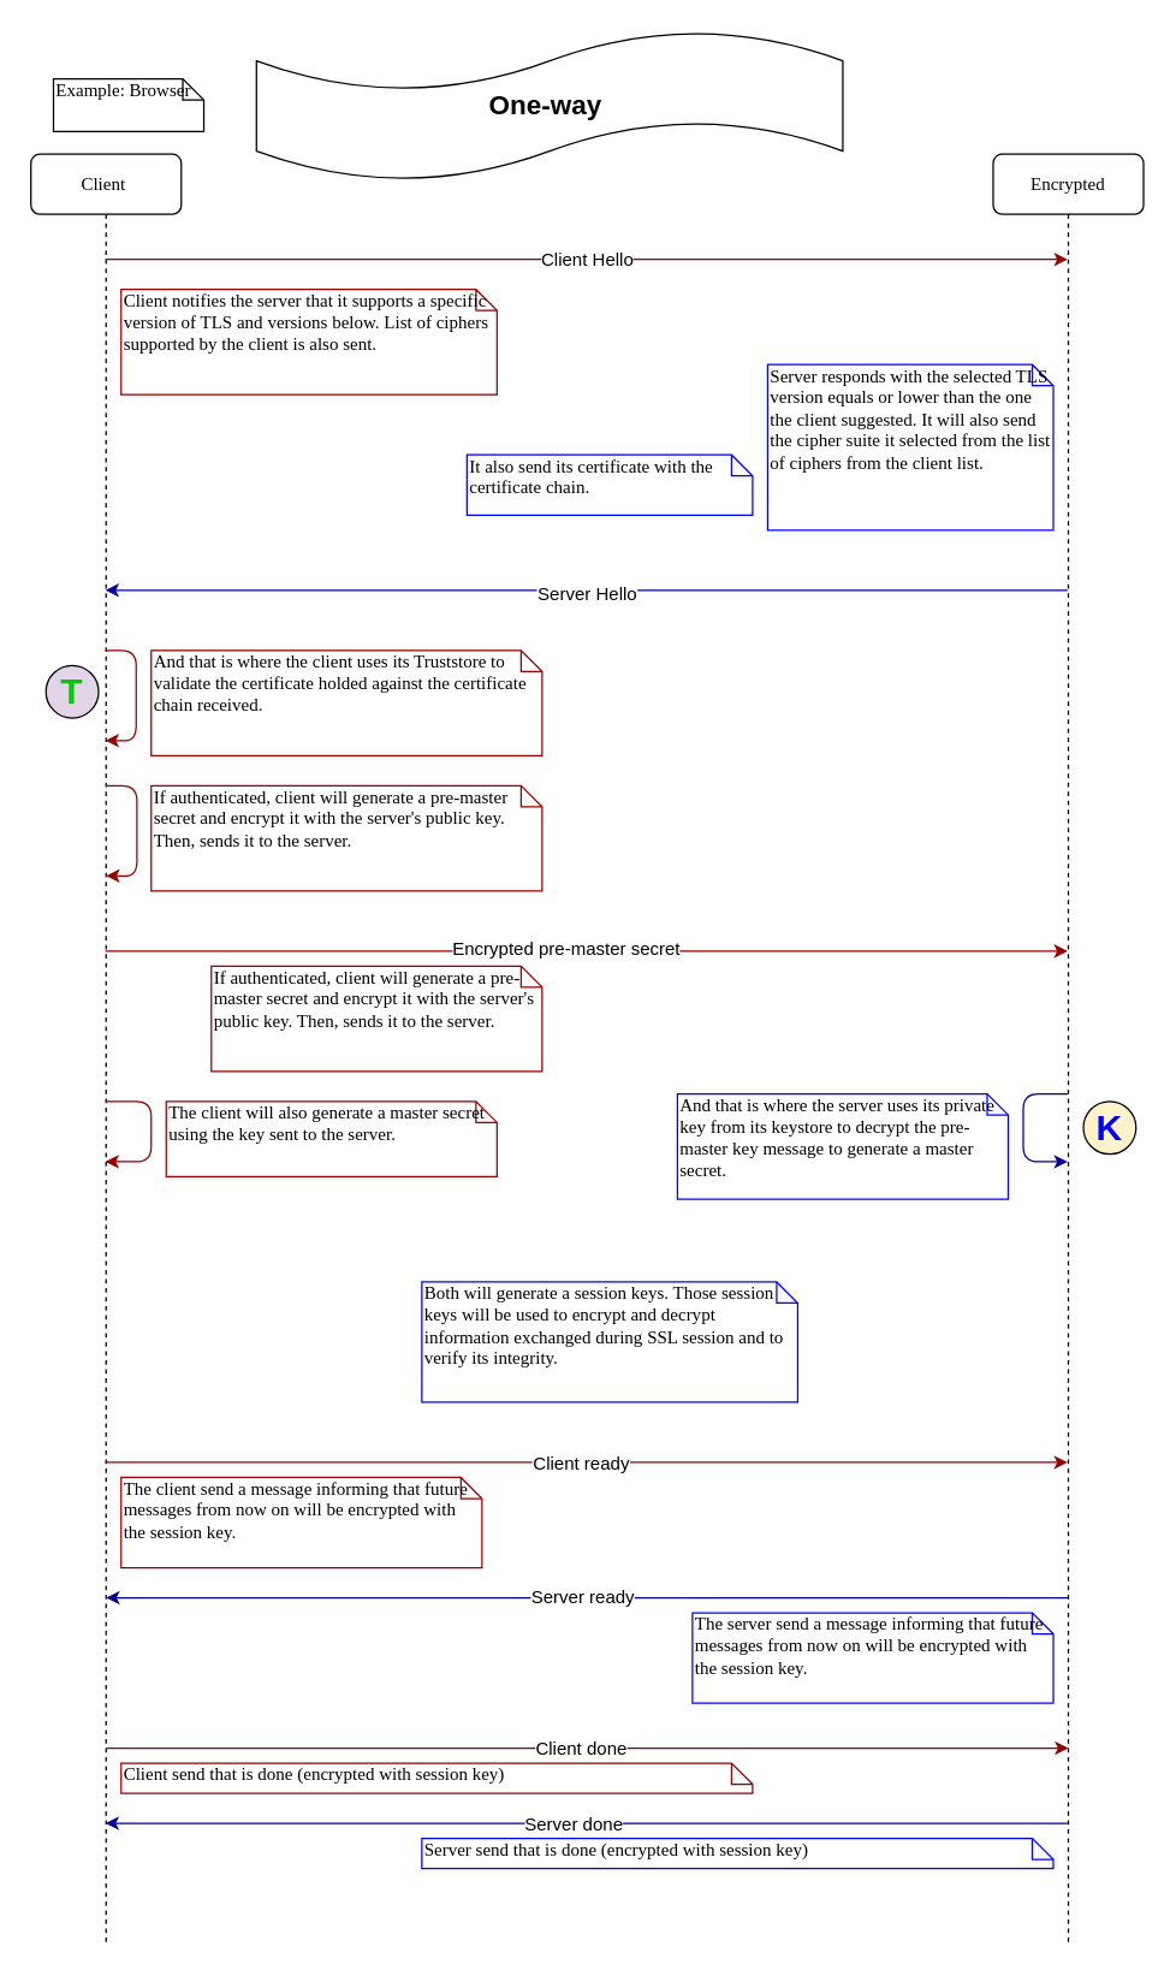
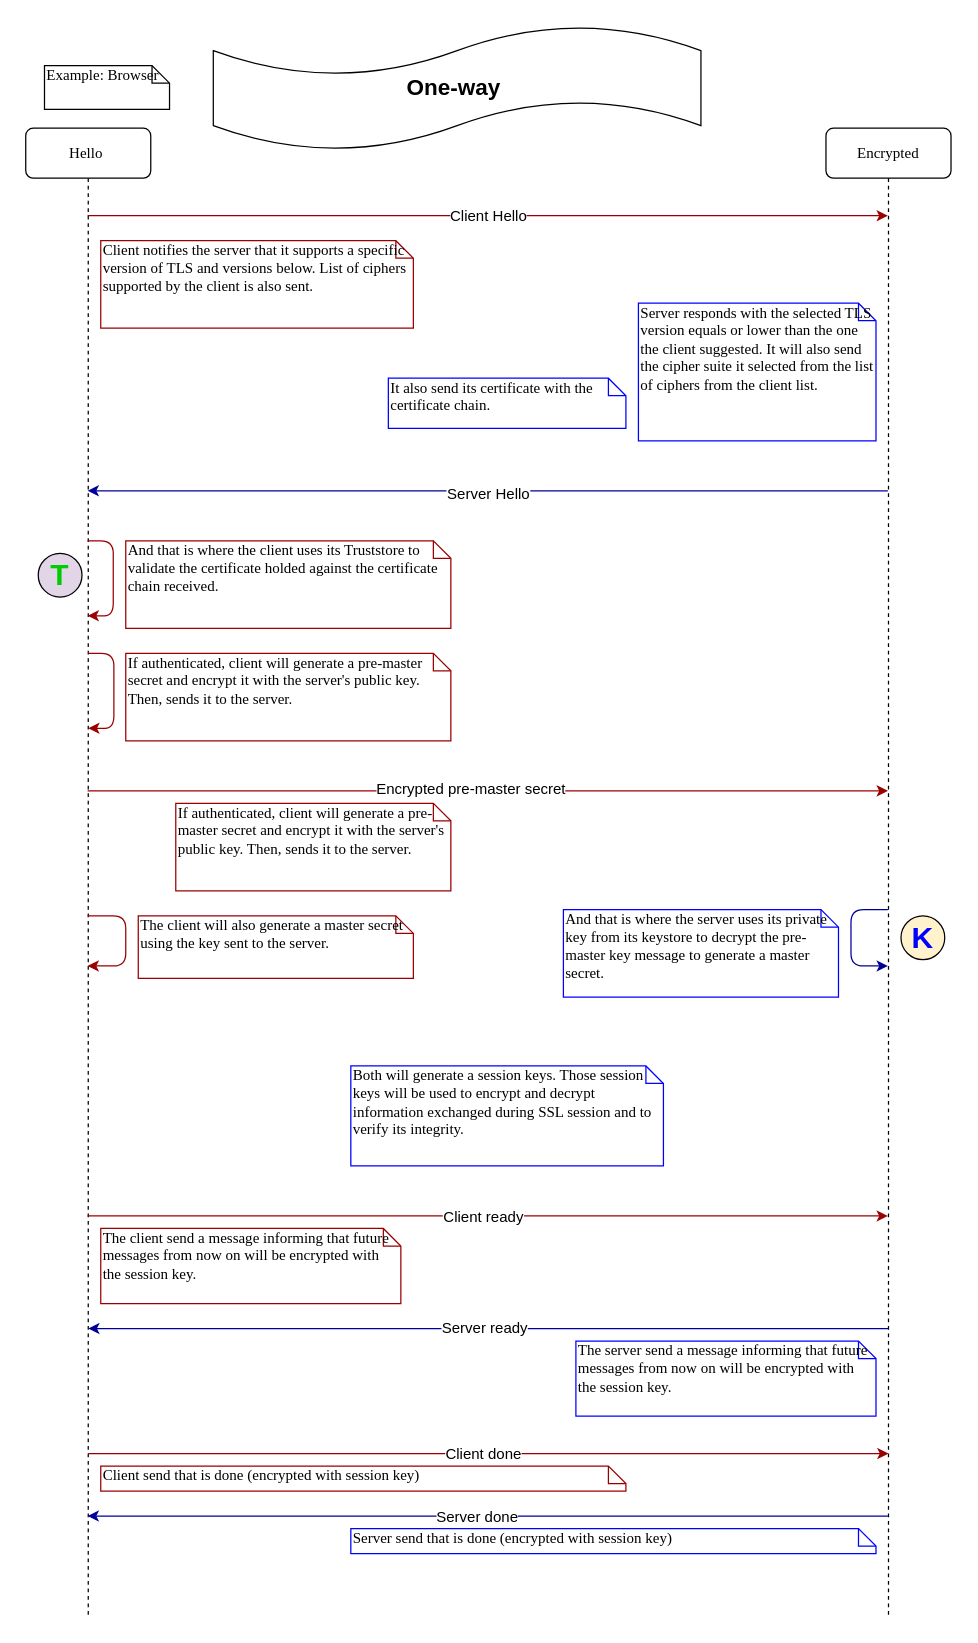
  <mxCell id="0" />
  <mxCell id="1" parent="0" />
  <mxCell id="2" value="Encrypted" style="shape=umlLifeline;perimeter=lifelinePerimeter;whiteSpace=wrap;html=1;container=1;collapsible=0;recursiveResize=0;outlineConnect=0;rounded=1;shadow=0;comic=0;labelBackgroundColor=none;strokeWidth=1;fontFamily=Verdana;fontSize=12;align=center;" parent="1" vertex="1"><mxGeometry x="660" y="102" width="100" height="1190" as="geometry" /></mxCell>
- <mxCell id="3" value="Client&amp;nbsp;" style="shape=umlLifeline;perimeter=lifelinePerimeter;whiteSpace=wrap;html=1;container=1;collapsible=0;recursiveResize=0;outlineConnect=0;rounded=1;shadow=0;comic=0;labelBackgroundColor=none;strokeWidth=1;fontFamily=Verdana;fontSize=12;align=center;" parent="1" vertex="1"><mxGeometry x="20" y="102" width="100" height="1190" as="geometry" /></mxCell>
+ <mxCell id="3" value="Hello&amp;nbsp;" style="shape=umlLifeline;perimeter=lifelinePerimeter;whiteSpace=wrap;html=1;container=1;collapsible=0;recursiveResize=0;outlineConnect=0;rounded=1;shadow=0;comic=0;labelBackgroundColor=none;strokeWidth=1;fontFamily=Verdana;fontSize=12;align=center;" parent="1" vertex="1"><mxGeometry x="20" y="102" width="100" height="1190" as="geometry" /></mxCell>
  <mxCell id="4" value="Client notifies the server that it supports a specific version of TLS and versions below. List of ciphers supported by the client is also sent." style="shape=note;whiteSpace=wrap;html=1;size=14;verticalAlign=top;align=left;spacingTop=-6;rounded=0;shadow=0;comic=0;labelBackgroundColor=none;strokeWidth=1;fontFamily=Verdana;fontSize=12;strokeColor=#990000;" parent="1" vertex="1"><mxGeometry x="80" y="192" width="250" height="70" as="geometry" /></mxCell>
  <mxCell id="5" value="&lt;h2&gt;One-way&amp;nbsp;&lt;/h2&gt;" style="shape=tape;whiteSpace=wrap;html=1;" vertex="1" parent="1"><mxGeometry x="170" y="20" width="390" height="100" as="geometry" /></mxCell>
  <mxCell id="6" value="" style="endArrow=classic;html=1;strokeColor=#990000;" edge="1" parent="1" source="3" target="2"><mxGeometry width="50" height="50" relative="1" as="geometry"><mxPoint x="90" y="262" as="sourcePoint" /><mxPoint x="140" y="212" as="targetPoint" /><Array as="points"><mxPoint x="250" y="172" /></Array></mxGeometry></mxCell>
  <mxCell id="7" value="Client Hello" style="text;html=1;align=center;verticalAlign=middle;resizable=0;points=[];;labelBackgroundColor=#ffffff;" vertex="1" connectable="0" parent="6"><mxGeometry x="-0.436" y="-127" relative="1" as="geometry"><mxPoint x="139.5" y="-127" as="offset" /></mxGeometry></mxCell>
  <mxCell id="8" value="Example: Browser" style="shape=note;whiteSpace=wrap;html=1;size=14;verticalAlign=top;align=left;spacingTop=-6;rounded=0;shadow=0;comic=0;labelBackgroundColor=none;strokeWidth=1;fontFamily=Verdana;fontSize=12" vertex="1" parent="1"><mxGeometry x="35" y="52" width="100" height="35" as="geometry" /></mxCell>
  <mxCell id="9" value="" style="endArrow=classic;html=1;strokeColor=#000099;" edge="1" parent="1" source="2" target="3"><mxGeometry width="50" height="50" relative="1" as="geometry"><mxPoint x="700" y="392" as="sourcePoint" /><mxPoint x="440" y="402" as="targetPoint" /><Array as="points"><mxPoint x="600" y="392" /><mxPoint x="480" y="392" /><mxPoint x="450" y="392" /><mxPoint x="410" y="392" /><mxPoint x="290" y="392" /></Array></mxGeometry></mxCell>
  <mxCell id="10" value="Server Hello" style="text;html=1;align=center;verticalAlign=middle;resizable=0;points=[];;labelBackgroundColor=#ffffff;" vertex="1" connectable="0" parent="9"><mxGeometry x="-0.07" y="4" relative="1" as="geometry"><mxPoint x="-22" y="-2" as="offset" /></mxGeometry></mxCell>
  <mxCell id="11" value="Server responds with the selected TLS version equals or lower than the one the client suggested. It will also send the cipher suite it selected from the list of ciphers from the client list." style="shape=note;whiteSpace=wrap;html=1;size=14;verticalAlign=top;align=left;spacingTop=-6;rounded=0;shadow=0;comic=0;labelBackgroundColor=none;strokeWidth=1;fontFamily=Verdana;fontSize=12;strokeColor=#0000FF;" vertex="1" parent="1"><mxGeometry x="510" y="242" width="190" height="110" as="geometry" /></mxCell>
  <mxCell id="12" value="It also send its certificate with the certificate chain." style="shape=note;whiteSpace=wrap;html=1;size=14;verticalAlign=top;align=left;spacingTop=-6;rounded=0;shadow=0;comic=0;labelBackgroundColor=none;strokeWidth=1;fontFamily=Verdana;fontSize=12;strokeColor=#0000FF;" vertex="1" parent="1"><mxGeometry x="310" y="302" width="190" height="40" as="geometry" /></mxCell>
  <mxCell id="13" value="" style="endArrow=classic;html=1;strokeColor=#990000;" edge="1" parent="1"><mxGeometry width="50" height="50" relative="1" as="geometry"><mxPoint x="69.5" y="432" as="sourcePoint" /><mxPoint x="69.5" y="492" as="targetPoint" /><Array as="points"><mxPoint x="90" y="432" /><mxPoint x="90" y="462" /><mxPoint x="90" y="492" /></Array></mxGeometry></mxCell>
  <mxCell id="14" value="And that is where the client uses its Truststore to validate the certificate holded against the certificate chain received." style="shape=note;whiteSpace=wrap;html=1;size=14;verticalAlign=top;align=left;spacingTop=-6;rounded=0;shadow=0;comic=0;labelBackgroundColor=none;strokeWidth=1;fontFamily=Verdana;fontSize=12;fillColor=none;strokeColor=#990000;" vertex="1" parent="1"><mxGeometry x="100" y="432" width="260" height="70" as="geometry" /></mxCell>
  <mxCell id="15" value="&lt;h1&gt;&lt;font color=&quot;#00cc00&quot;&gt;T&lt;/font&gt;&lt;/h1&gt;" style="ellipse;whiteSpace=wrap;html=1;aspect=fixed;fillColor=#e1d5e7;" vertex="1" parent="1"><mxGeometry x="30" y="442" width="35" height="35" as="geometry" /></mxCell>
  <mxCell id="16" value="" style="endArrow=classic;html=1;strokeColor=#990000;" edge="1" parent="1"><mxGeometry width="50" height="50" relative="1" as="geometry"><mxPoint x="70" y="522" as="sourcePoint" /><mxPoint x="70" y="582" as="targetPoint" /><Array as="points"><mxPoint x="90.5" y="522" /><mxPoint x="90.5" y="552" /><mxPoint x="90.5" y="582" /></Array></mxGeometry></mxCell>
  <mxCell id="17" value="If authenticated, client will generate a pre-master secret and encrypt it with the server's public key. Then, sends it to the server." style="shape=note;whiteSpace=wrap;html=1;size=14;verticalAlign=top;align=left;spacingTop=-6;rounded=0;shadow=0;comic=0;labelBackgroundColor=none;strokeWidth=1;fontFamily=Verdana;fontSize=12;fillColor=none;strokeColor=#990000;" vertex="1" parent="1"><mxGeometry x="100" y="522" width="260" height="70" as="geometry" /></mxCell>
  <mxCell id="18" value="" style="endArrow=classic;html=1;strokeColor=#990000;" edge="1" parent="1" source="3" target="2"><mxGeometry width="50" height="50" relative="1" as="geometry"><mxPoint x="120" y="672" as="sourcePoint" /><mxPoint x="170" y="622" as="targetPoint" /><Array as="points"><mxPoint x="420" y="632" /></Array></mxGeometry></mxCell>
  <mxCell id="19" value="Encrypted pre-master secret" style="text;html=1;align=center;verticalAlign=middle;resizable=0;points=[];;labelBackgroundColor=#ffffff;" vertex="1" connectable="0" parent="18"><mxGeometry x="0.095" y="45" relative="1" as="geometry"><mxPoint x="-44" y="43" as="offset" /></mxGeometry></mxCell>
  <mxCell id="20" value="If authenticated, client will generate a pre-master secret and encrypt it with the server's public key. Then, sends it to the server." style="shape=note;whiteSpace=wrap;html=1;size=14;verticalAlign=top;align=left;spacingTop=-6;rounded=0;shadow=0;comic=0;labelBackgroundColor=none;strokeWidth=1;fontFamily=Verdana;fontSize=12;fillColor=none;strokeColor=#990000;" vertex="1" parent="1"><mxGeometry x="140" y="642" width="220" height="70" as="geometry" /></mxCell>
  <mxCell id="21" value="" style="endArrow=classic;html=1;strokeColor=#000099;" edge="1" parent="1" source="2" target="2"><mxGeometry width="50" height="50" relative="1" as="geometry"><mxPoint x="650" y="772" as="sourcePoint" /><mxPoint x="670" y="892" as="targetPoint" /><Array as="points"><mxPoint x="680" y="727" /><mxPoint x="680" y="772" /></Array></mxGeometry></mxCell>
  <mxCell id="22" value="And that is where the server uses its private key from its keystore to decrypt the pre-master key message to generate a master secret." style="shape=note;whiteSpace=wrap;html=1;size=14;verticalAlign=top;align=left;spacingTop=-6;rounded=0;shadow=0;comic=0;labelBackgroundColor=none;strokeWidth=1;fontFamily=Verdana;fontSize=12;fillColor=none;strokeColor=#0000FF;" vertex="1" parent="1"><mxGeometry x="450" y="727" width="220" height="70" as="geometry" /></mxCell>
  <mxCell id="23" value="" style="endArrow=classic;html=1;strokeColor=#990000;" edge="1" parent="1" source="3" target="3"><mxGeometry width="50" height="50" relative="1" as="geometry"><mxPoint x="70" y="722" as="sourcePoint" /><mxPoint x="70" y="782" as="targetPoint" /><Array as="points"><mxPoint x="100" y="732" /><mxPoint x="100" y="772" /><mxPoint x="80" y="772" /></Array></mxGeometry></mxCell>
  <mxCell id="24" value="The client will also generate a master secret using the key sent to the server." style="shape=note;whiteSpace=wrap;html=1;size=14;verticalAlign=top;align=left;spacingTop=-6;rounded=0;shadow=0;comic=0;labelBackgroundColor=none;strokeWidth=1;fontFamily=Verdana;fontSize=12;fillColor=none;strokeColor=#990000;" vertex="1" parent="1"><mxGeometry x="110" y="732" width="220" height="50" as="geometry" /></mxCell>
  <mxCell id="25" value="&lt;h1&gt;&lt;font color=&quot;#0000ff&quot;&gt;K&lt;/font&gt;&lt;/h1&gt;" style="ellipse;whiteSpace=wrap;html=1;aspect=fixed;fillColor=#fff2cc;" vertex="1" parent="1"><mxGeometry x="720" y="732" width="35" height="35" as="geometry" /></mxCell>
  <mxCell id="26" value="Both will generate a session keys. Those session keys will be used to encrypt and decrypt information exchanged during SSL session and to verify its integrity." style="shape=note;whiteSpace=wrap;html=1;size=14;verticalAlign=top;align=left;spacingTop=-6;rounded=0;shadow=0;comic=0;labelBackgroundColor=none;strokeWidth=1;fontFamily=Verdana;fontSize=12;fillColor=none;strokeColor=#0000FF;" vertex="1" parent="1"><mxGeometry x="280" y="852" width="250" height="80" as="geometry" /></mxCell>
  <mxCell id="27" value="" style="endArrow=classic;html=1;strokeColor=#990000;" edge="1" parent="1" source="3" target="2"><mxGeometry width="50" height="50" relative="1" as="geometry"><mxPoint x="80" y="1042" as="sourcePoint" /><mxPoint x="700" y="972" as="targetPoint" /><Array as="points"><mxPoint x="420" y="972" /></Array></mxGeometry></mxCell>
  <mxCell id="28" value="Client ready" style="text;html=1;align=center;verticalAlign=middle;resizable=0;points=[];;labelBackgroundColor=#ffffff;" vertex="1" connectable="0" parent="27"><mxGeometry x="0.095" y="-36" relative="1" as="geometry"><mxPoint x="-34.5" y="-36" as="offset" /></mxGeometry></mxCell>
  <mxCell id="29" value="The client send a message informing that future messages from now on will be encrypted with the session key." style="shape=note;whiteSpace=wrap;html=1;size=14;verticalAlign=top;align=left;spacingTop=-6;rounded=0;shadow=0;comic=0;labelBackgroundColor=none;strokeWidth=1;fontFamily=Verdana;fontSize=12;fillColor=none;strokeColor=#990000;" vertex="1" parent="1"><mxGeometry x="80" y="982" width="240" height="60" as="geometry" /></mxCell>
  <mxCell id="30" value="" style="endArrow=classic;html=1;strokeColor=#990000;" edge="1" parent="1"><mxGeometry width="50" height="50" relative="1" as="geometry"><mxPoint x="70" y="1162" as="sourcePoint" /><mxPoint x="710" y="1162" as="targetPoint" /><Array as="points"><mxPoint x="420.5" y="1162" /></Array></mxGeometry></mxCell>
  <mxCell id="31" value="Client done" style="text;html=1;align=center;verticalAlign=middle;resizable=0;points=[];;labelBackgroundColor=#ffffff;" vertex="1" connectable="0" parent="30"><mxGeometry x="0.095" y="-51" relative="1" as="geometry"><mxPoint x="-35" y="-51" as="offset" /></mxGeometry></mxCell>
  <mxCell id="32" value="" style="endArrow=classic;html=1;strokeColor=#000099;" edge="1" parent="1" source="2" target="3"><mxGeometry width="50" height="50" relative="1" as="geometry"><mxPoint x="80" y="1152" as="sourcePoint" /><mxPoint x="70" y="1262" as="targetPoint" /><Array as="points"><mxPoint x="520" y="1212" /><mxPoint x="450" y="1212" /><mxPoint x="340" y="1212" /><mxPoint x="230" y="1212" /><mxPoint x="170" y="1212" /></Array></mxGeometry></mxCell>
  <mxCell id="33" value="Server done" style="text;html=1;align=center;verticalAlign=middle;resizable=0;points=[];;labelBackgroundColor=#ffffff;" vertex="1" connectable="0" parent="32"><mxGeometry x="0.045" y="2" relative="1" as="geometry"><mxPoint x="4.5" y="-2" as="offset" /></mxGeometry></mxCell>
  <mxCell id="34" value="The server send a message informing that future messages from now on will be encrypted with the session key." style="shape=note;whiteSpace=wrap;html=1;size=14;verticalAlign=top;align=left;spacingTop=-6;rounded=0;shadow=0;comic=0;labelBackgroundColor=none;strokeWidth=1;fontFamily=Verdana;fontSize=12;fillColor=none;strokeColor=#0000FF;" vertex="1" parent="1"><mxGeometry x="460" y="1072" width="240" height="60" as="geometry" /></mxCell>
  <mxCell id="35" value="" style="endArrow=classic;html=1;strokeColor=#000099;" edge="1" parent="1"><mxGeometry width="50" height="50" relative="1" as="geometry"><mxPoint x="710" y="1062" as="sourcePoint" /><mxPoint x="70" y="1062" as="targetPoint" /><Array as="points"><mxPoint x="431.5" y="1062" /><mxPoint x="320.5" y="1062" /></Array></mxGeometry></mxCell>
  <mxCell id="36" value="Server ready" style="text;html=1;align=center;verticalAlign=middle;resizable=0;points=[];;labelBackgroundColor=#ffffff;" vertex="1" connectable="0" parent="35"><mxGeometry x="0.013" y="-1" relative="1" as="geometry"><mxPoint as="offset" /></mxGeometry></mxCell>
  <mxCell id="37" value="Client send that is done (encrypted with session key)" style="shape=note;whiteSpace=wrap;html=1;size=14;verticalAlign=top;align=left;spacingTop=-6;rounded=0;shadow=0;comic=0;labelBackgroundColor=none;strokeWidth=1;fontFamily=Verdana;fontSize=12;fillColor=none;strokeColor=#990000;" vertex="1" parent="1"><mxGeometry x="80" y="1172" width="420" height="20" as="geometry" /></mxCell>
  <mxCell id="38" value="Server send that is done (encrypted with session key)" style="shape=note;whiteSpace=wrap;html=1;size=14;verticalAlign=top;align=left;spacingTop=-6;rounded=0;shadow=0;comic=0;labelBackgroundColor=none;strokeWidth=1;fontFamily=Verdana;fontSize=12;fillColor=none;strokeColor=#0000FF;" vertex="1" parent="1"><mxGeometry x="280" y="1222" width="420" height="20" as="geometry" /></mxCell>
